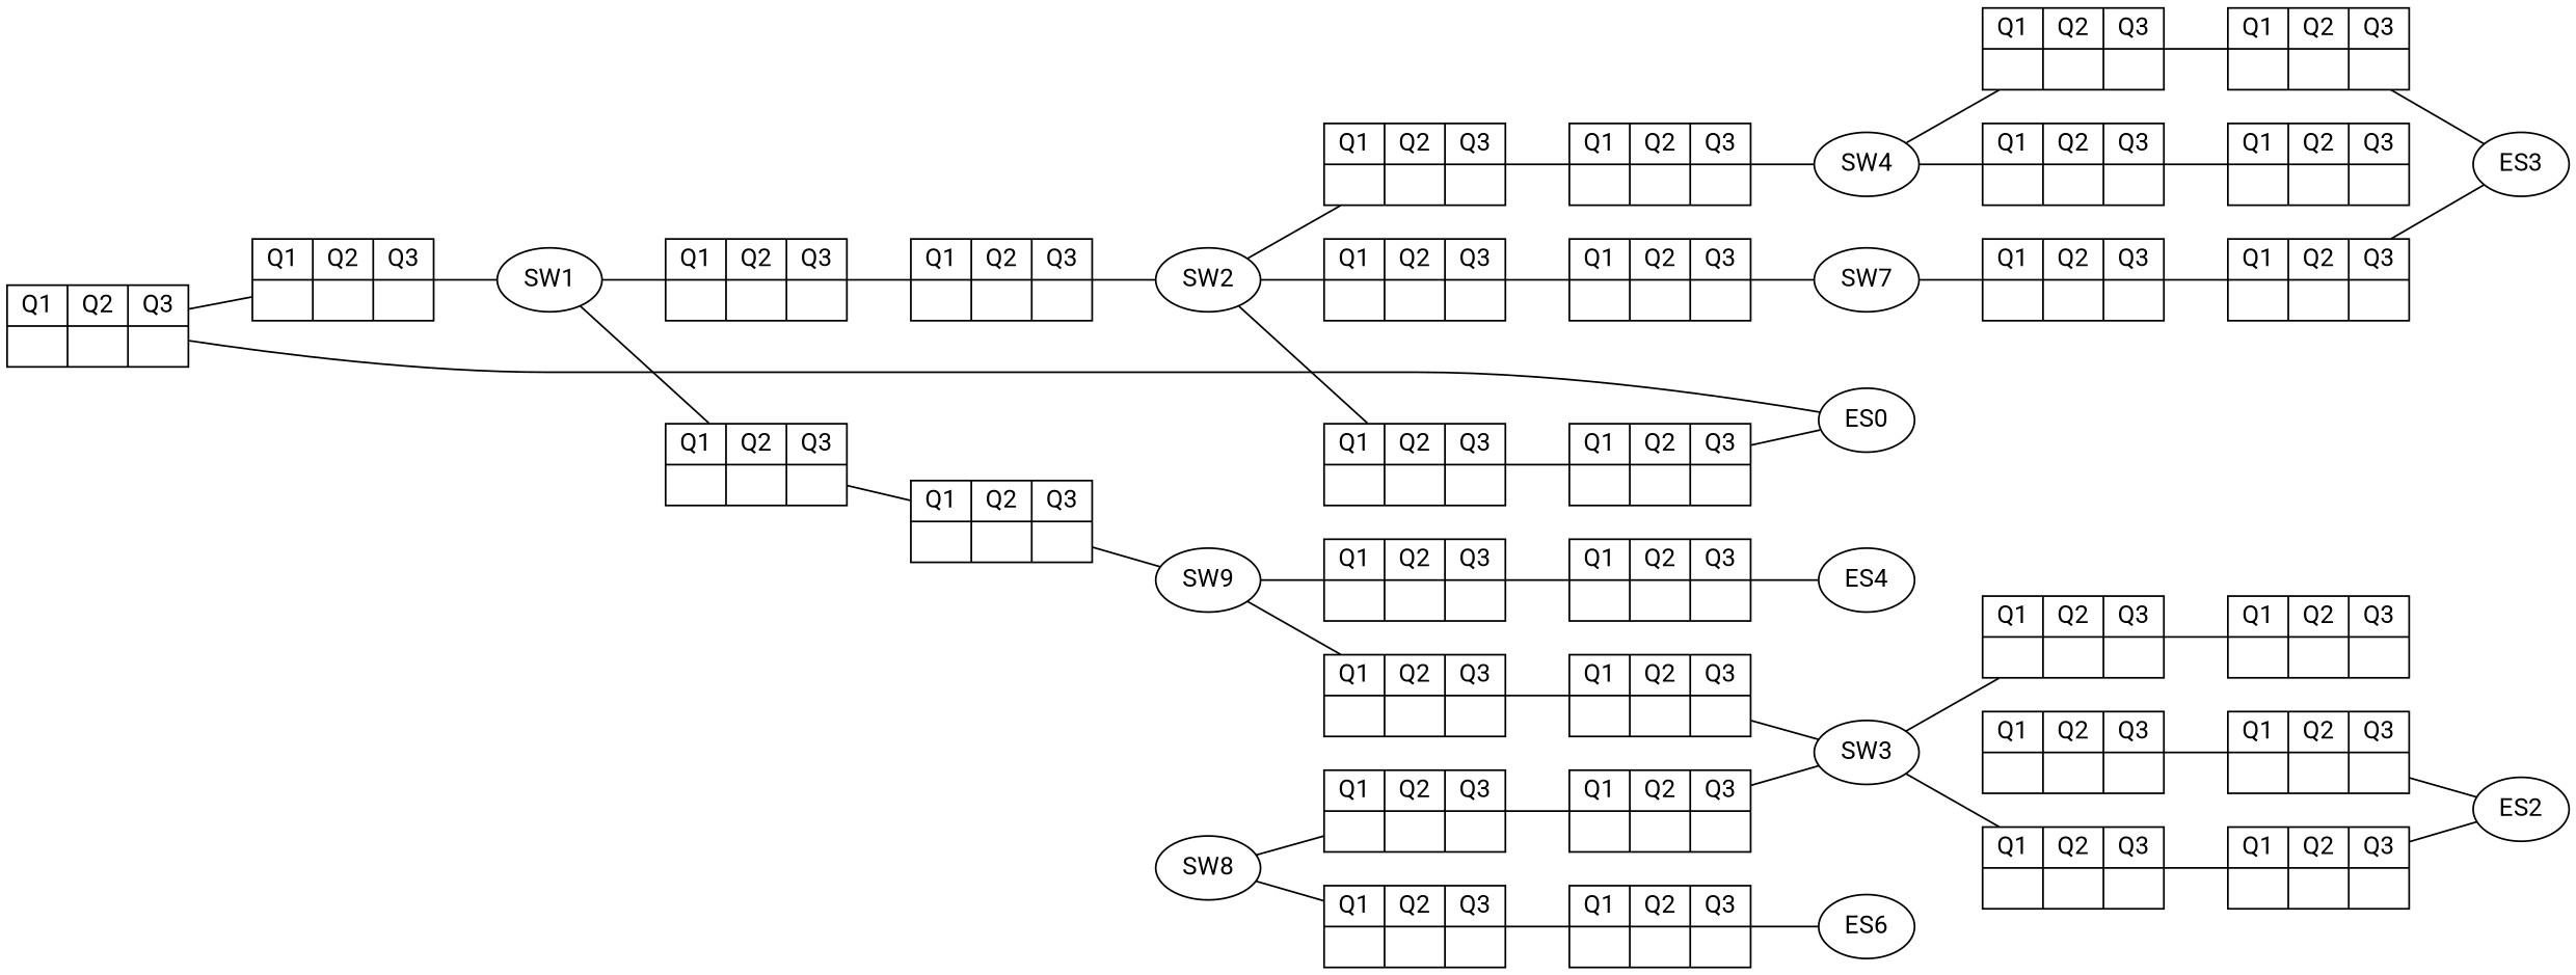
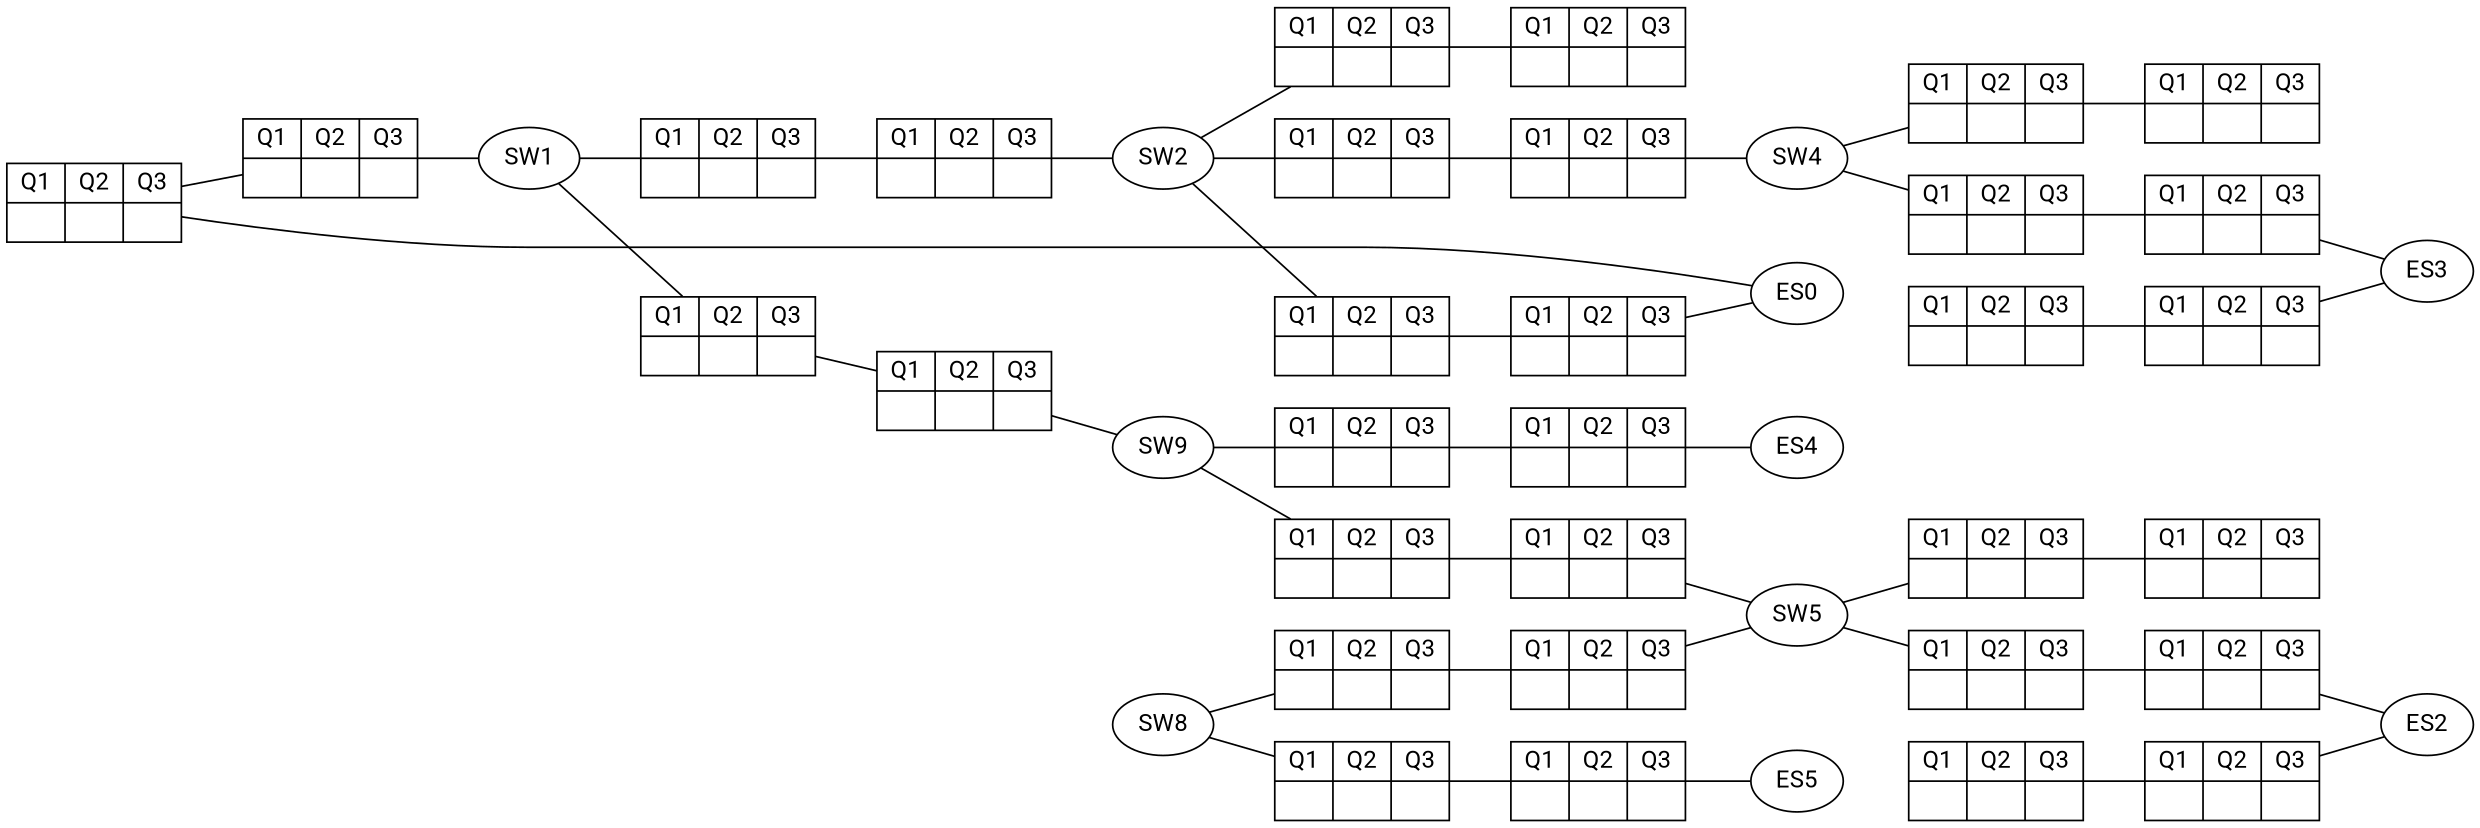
  digraph {
    fontname=Roboto
    rankdir=LR
    node [fontname=Roboto shape=record]
    edge [arrowhead=none fontname=Roboto]
    n1 [label="{ Q1 | Q2 | Q3 } | { || }"]
    n2 [label="{ Q1 | Q2 | Q3 } | { || }"]
    n3 [label=ES0 shape=""]
    SW1 [shape=""]
    n5 [label="{ Q1 | Q2 | Q3 } | { || }"]
    n6 [label="{ Q1 | Q2 | Q3 } | { || }"]
    n7 [label="{ Q1 | Q2 | Q3 } | { || }"]
    n8 [label="{ Q1 | Q2 | Q3 } | { || }"]
    SW2 [shape=""]
    n10 [label="{ Q1 | Q2 | Q3 } | { || }"]
    n11 [label="{ Q1 | Q2 | Q3 } | { || }"]
    n12 [label="{ Q1 | Q2 | Q3 } | { || }"]
    n13 [label="{ Q1 | Q2 | Q3 } | { || }"]
    n14 [label="{ Q1 | Q2 | Q3 } | { || }"]
    n15 [label="{ Q1 | Q2 | Q3 } | { || }"]
    n16 [label=SW9 shape=""]
    n17 [label="{ Q1 | Q2 | Q3 } | { || }"]
    n18 [label="{ Q1 | Q2 | Q3 } | { || }"]
    n19 [label="{ Q1 | Q2 | Q3 } | { || }"]
    n20 [label="{ Q1 | Q2 | Q3 } | { || }"]
    SW4 [shape=""]
    n22 [label="{ Q1 | Q2 | Q3 } | { || }"]
    n23 [label="{ Q1 | Q2 | Q3 } | { || }"]
    n24 [label="{ Q1 | Q2 | Q3 } | { || }"]
    n25 [label="{ Q1 | Q2 | Q3 } | { || }"]
-   SW7 [shape=""]
    n27 [label="{ Q1 | Q2 | Q3 } | { || }"]
    n28 [label="{ Q1 | Q2 | Q3 } | { || }"]
-   SW5 [label=SW3 shape=""]
+   SW5 [shape=""]
    n30 [label="{ Q1 | Q2 | Q3 } | { || }"]
    n31 [label="{ Q1 | Q2 | Q3 } | { || }"]
    n32 [label="{ Q1 | Q2 | Q3 } | { || }"]
    n33 [label="{ Q1 | Q2 | Q3 } | { || }"]
    ES4 [shape=""]
    n35 [label="{ Q1 | Q2 | Q3 } | { || }"]
    n36 [label="{ Q1 | Q2 | Q3 } | { || }"]
    ES3 [shape=""]
    ES2 [shape=""]
    n39 [label="{ Q1 | Q2 | Q3 } | { || }"]
    n40 [label="{ Q1 | Q2 | Q3 } | { || }"]
    SW8 [shape=""]
    n42 [label="{ Q1 | Q2 | Q3 } | { || }"]
    n43 [label="{ Q1 | Q2 | Q3 } | { || }"]
-   ES5 [label=ES6 shape=""]
+   ES5 [shape=""]
    n1 -> n2
    n2 -> SW1
    n3 -> n1
    SW1 -> n5
    SW1 -> n6
    n5 -> n7
    n6 -> n8
    n7 -> SW2
    n8 -> n16
    SW2 -> n10
    SW2 -> n11
    SW2 -> n12
    n10 -> n13
    n11 -> n14
    n12 -> n15
    n13 -> SW4
-   n14 -> SW7
    n15 -> n3
    n16 -> n17
    n16 -> n18
    n17 -> n19
    n18 -> n20
    n19 -> SW5
    n20 -> ES4
    SW4 -> n22
    SW4 -> n23
    n22 -> n24
    n23 -> n25
    n25 -> ES3
-   SW7 -> n27
    n27 -> n28
    n28 -> ES3
    SW5 -> n30
    SW5 -> n31
    n30 -> n32
    n31 -> n33
    n33 -> ES2
    n35 -> n36
    n36 -> ES2
    n39 -> n40
    n40 -> SW5
    SW8 -> n39
    SW8 -> n42
    n42 -> n43
    n43 -> ES5
  }
